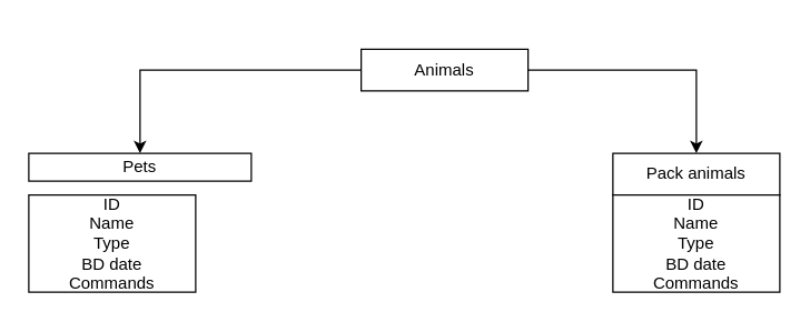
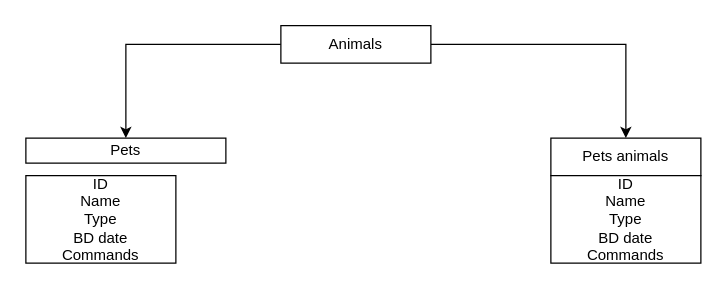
  <mxCell id="0" />
  <mxCell id="1" parent="0" />
  <mxCell id="2" value="" style="edgeStyle=orthogonalEdgeStyle;rounded=0;orthogonalLoop=1;jettySize=auto;html=1;" parent="1" source="4" target="5" edge="1"><mxGeometry relative="1" as="geometry" /></mxCell>
  <mxCell id="3" style="edgeStyle=orthogonalEdgeStyle;rounded=0;orthogonalLoop=1;jettySize=auto;html=1;entryX=0.5;entryY=0;entryDx=0;entryDy=0;" parent="1" source="4" target="6" edge="1"><mxGeometry relative="1" as="geometry" /></mxCell>
- <mxCell id="4" value="Animals" style="rounded=0;whiteSpace=wrap;html=1;" parent="1" vertex="1"><mxGeometry x="259" y="35" width="120" height="30" as="geometry" /></mxCell>
+ <mxCell id="4" value="Animals" style="rounded=0;whiteSpace=wrap;html=1;" parent="1" vertex="1"><mxGeometry x="224" y="20" width="120" height="30" as="geometry" /></mxCell>
  <mxCell id="5" value="Pets" style="whiteSpace=wrap;html=1;rounded=0;" parent="1" vertex="1"><mxGeometry x="20" y="110" width="160" height="20" as="geometry" /></mxCell>
- <mxCell id="6" value="Pack animals" style="whiteSpace=wrap;html=1;rounded=0;" parent="1" vertex="1"><mxGeometry x="440" y="110" width="120" height="30" as="geometry" /></mxCell>
+ <mxCell id="6" value="Pets animals" style="whiteSpace=wrap;html=1;rounded=0;" parent="1" vertex="1"><mxGeometry x="440" y="110" width="120" height="30" as="geometry" /></mxCell>
  <mxCell id="7" value="ID&lt;div&gt;Name&lt;/div&gt;&lt;div&gt;Type&lt;/div&gt;&lt;div&gt;BD date&lt;/div&gt;&lt;div&gt;Commands&lt;/div&gt;" style="rounded=0;whiteSpace=wrap;html=1;" parent="1" vertex="1"><mxGeometry x="20" y="140" width="120" height="70" as="geometry" /></mxCell>
  <mxCell id="8" value="ID&lt;div&gt;Name&lt;/div&gt;&lt;div&gt;Type&lt;/div&gt;&lt;div&gt;BD date&lt;/div&gt;&lt;div&gt;Commands&lt;/div&gt;" style="rounded=0;whiteSpace=wrap;html=1;" vertex="1" parent="1"><mxGeometry x="440" y="140" width="120" height="70" as="geometry" /></mxCell>
